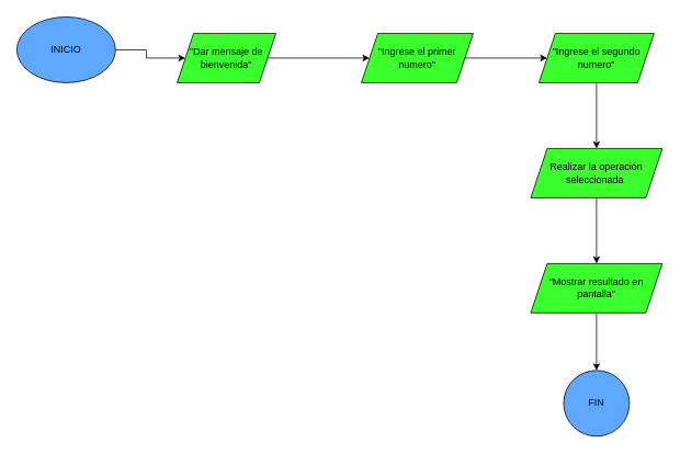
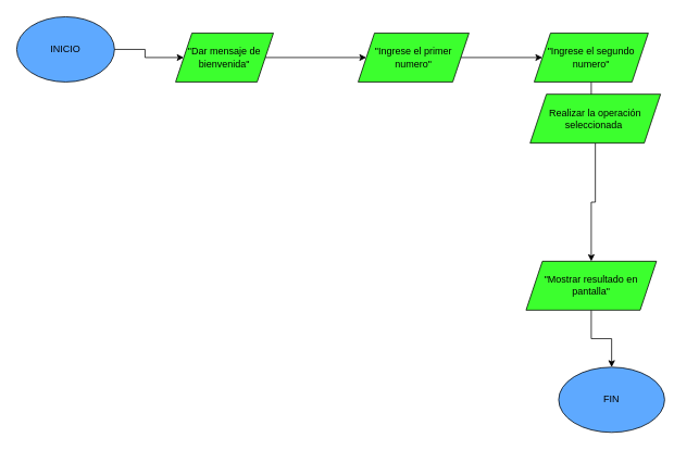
  <mxCell id="0" />
  <mxCell id="1" parent="0" />
  <mxCell id="2" value="" style="edgeStyle=orthogonalEdgeStyle;rounded=0;orthogonalLoop=1;jettySize=auto;html=1;" edge="1" parent="1" source="9" target="5"><mxGeometry relative="1" as="geometry" /></mxCell>
  <mxCell id="3" value="INICIO" style="ellipse;whiteSpace=wrap;html=1;fillColor=#5EA9FF;" vertex="1" parent="1"><mxGeometry x="20" y="20" width="120" height="80" as="geometry" /></mxCell>
  <mxCell id="4" value="" style="edgeStyle=orthogonalEdgeStyle;rounded=0;orthogonalLoop=1;jettySize=auto;html=1;" edge="1" parent="1" source="5" target="7"><mxGeometry relative="1" as="geometry" /></mxCell>
  <mxCell id="5" value="&quot;Ingrese el primer numero&quot;" style="shape=parallelogram;perimeter=parallelogramPerimeter;whiteSpace=wrap;html=1;fixedSize=1;fillColor=#3CFF2E;" vertex="1" parent="1"><mxGeometry x="439" y="40" width="136" height="60" as="geometry" /></mxCell>
  <mxCell id="6" value="" style="edgeStyle=orthogonalEdgeStyle;rounded=0;orthogonalLoop=1;jettySize=auto;html=1;" edge="1" parent="1" source="7" target="11"><mxGeometry relative="1" as="geometry" /></mxCell>
  <mxCell id="7" value="&quot;Ingrese el segundo numero&quot;" style="shape=parallelogram;perimeter=parallelogramPerimeter;whiteSpace=wrap;html=1;fixedSize=1;fillColor=#3CFF2E;" vertex="1" parent="1"><mxGeometry x="655" y="40" width="140" height="60" as="geometry" /></mxCell>
  <mxCell id="8" value="" style="edgeStyle=orthogonalEdgeStyle;rounded=0;orthogonalLoop=1;jettySize=auto;html=1;" edge="1" parent="1" source="3" target="9"><mxGeometry relative="1" as="geometry"><mxPoint x="155" y="70" as="sourcePoint" /><mxPoint x="449" y="70" as="targetPoint" /></mxGeometry></mxCell>
  <mxCell id="9" value="&quot;Dar mensaje de bienvenida&quot;" style="shape=parallelogram;perimeter=parallelogramPerimeter;whiteSpace=wrap;html=1;fixedSize=1;fillColor=#3CFF2E;" vertex="1" parent="1"><mxGeometry x="215" y="40" width="120" height="60" as="geometry" /></mxCell>
  <mxCell id="10" value="" style="edgeStyle=orthogonalEdgeStyle;rounded=0;orthogonalLoop=1;jettySize=auto;html=1;" edge="1" parent="1" source="11" target="13"><mxGeometry relative="1" as="geometry" /></mxCell>
- <mxCell id="11" value="Realizar la operación seleccionada&amp;nbsp;" style="shape=parallelogram;perimeter=parallelogramPerimeter;whiteSpace=wrap;html=1;fixedSize=1;fillColor=#3CFF2E;" vertex="1" parent="1"><mxGeometry x="645" y="180" width="160" height="60" as="geometry" /></mxCell>
+ <mxCell id="11" value="Realizar la operación seleccionada&amp;nbsp;" style="shape=parallelogram;perimeter=parallelogramPerimeter;whiteSpace=wrap;html=1;fixedSize=1;fillColor=#3CFF2E;" vertex="1" parent="1"><mxGeometry x="650" y="115" width="160" height="60" as="geometry" /></mxCell>
  <mxCell id="12" value="" style="edgeStyle=orthogonalEdgeStyle;rounded=0;orthogonalLoop=1;jettySize=auto;html=1;" edge="1" parent="1" source="13" target="14"><mxGeometry relative="1" as="geometry" /></mxCell>
  <mxCell id="13" value="&quot;Mostrar resultado en pantalla&quot;" style="shape=parallelogram;perimeter=parallelogramPerimeter;whiteSpace=wrap;html=1;fixedSize=1;fillColor=#3CFF2E;" vertex="1" parent="1"><mxGeometry x="645" y="320" width="160" height="60" as="geometry" /></mxCell>
- <mxCell id="14" value="FIN" style="ellipse;whiteSpace=wrap;html=1;fillColor=#5EA9FF;" vertex="1" parent="1"><mxGeometry x="685" y="450" width="80" height="80" as="geometry" /></mxCell>
+ <mxCell id="14" value="FIN" style="ellipse;whiteSpace=wrap;html=1;fillColor=#5EA9FF;" vertex="1" parent="1"><mxGeometry x="685" y="450" width="130" height="80" as="geometry" /></mxCell>
